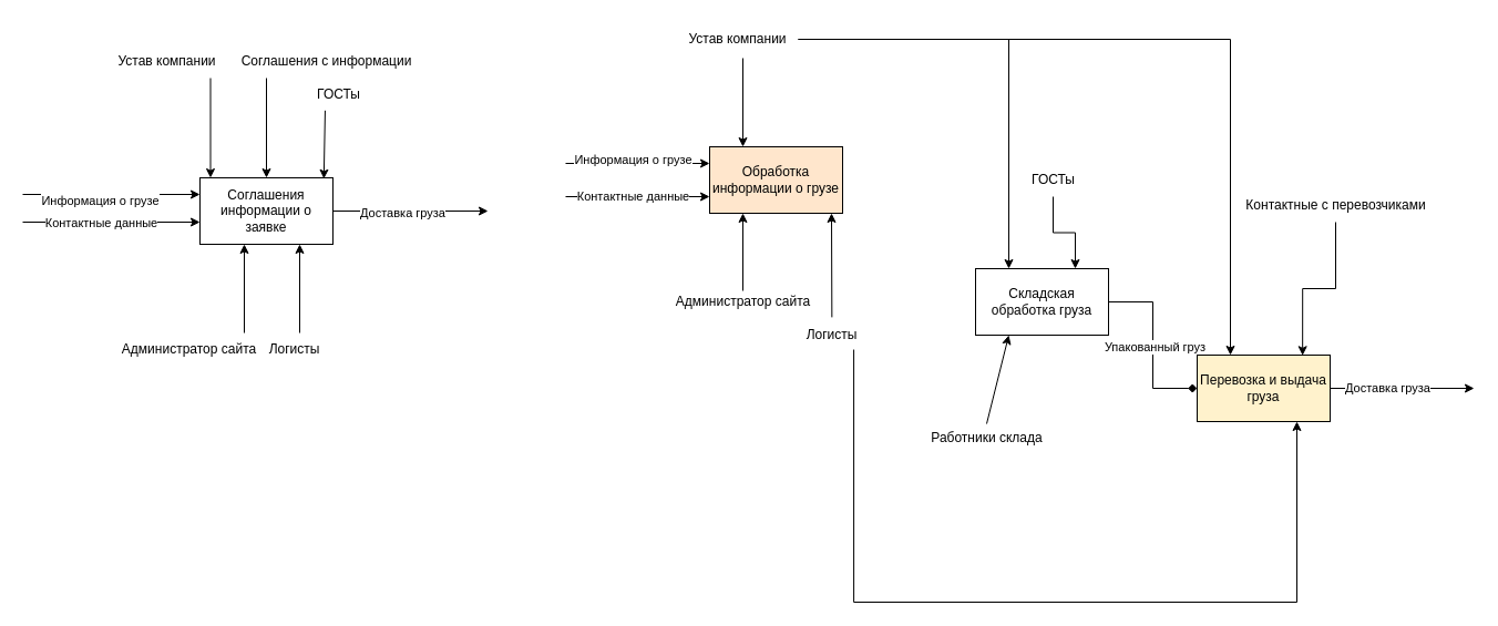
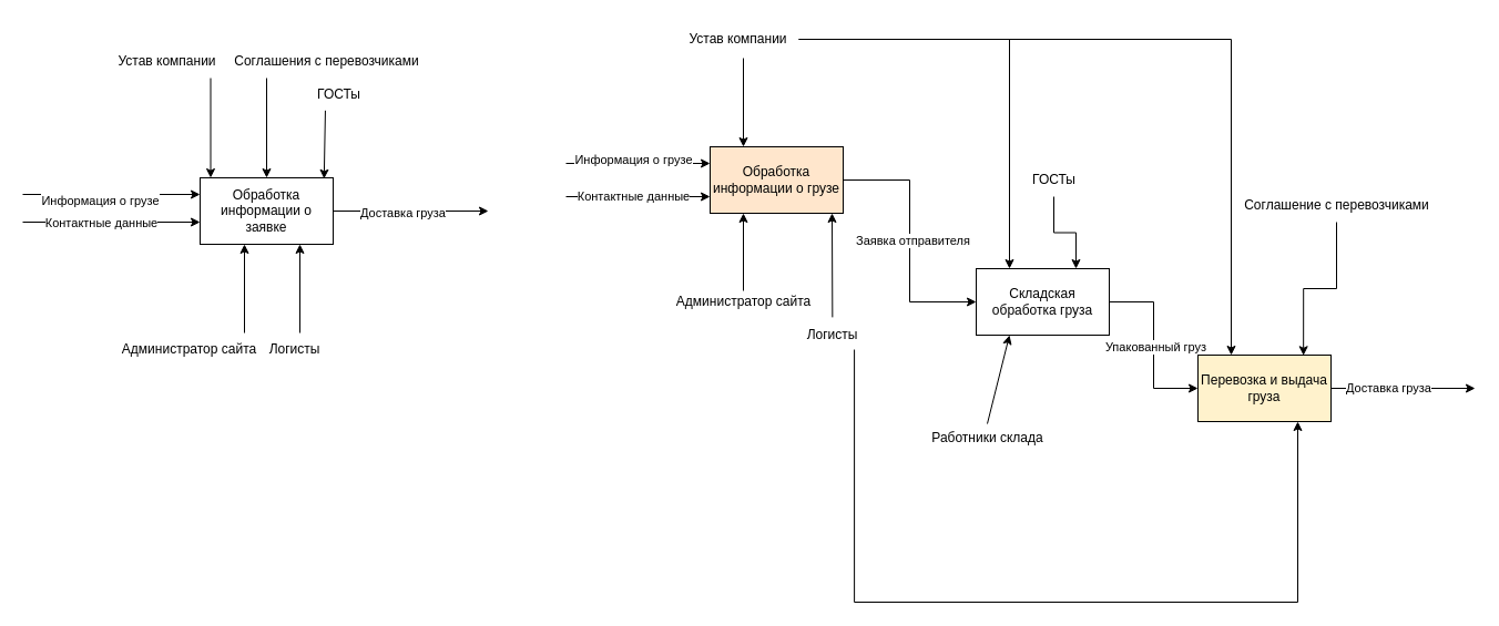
  <mxCell id="0" />
  <mxCell id="1" parent="0" />
- <mxCell id="2" value="Соглашения информации о заявке" style="rounded=0;whiteSpace=wrap;html=1;" vertex="1" parent="1"><mxGeometry x="180" y="160" width="120" height="60" as="geometry" /></mxCell>
+ <mxCell id="2" value="Обработка информации о заявке" style="rounded=0;whiteSpace=wrap;html=1;" vertex="1" parent="1"><mxGeometry x="180" y="160" width="120" height="60" as="geometry" /></mxCell>
  <mxCell id="3" value="" style="endArrow=classic;html=1;rounded=0;exitX=1;exitY=0.5;exitDx=0;exitDy=0;" edge="1" parent="1" source="2"><mxGeometry width="50" height="50" relative="1" as="geometry"><mxPoint x="350" y="210" as="sourcePoint" /><mxPoint x="440" y="190" as="targetPoint" /></mxGeometry></mxCell>
  <mxCell id="4" value="Доставка груза" style="edgeLabel;html=1;align=center;verticalAlign=middle;resizable=0;points=[];" vertex="1" connectable="0" parent="3"><mxGeometry x="-0.12" y="-1" relative="1" as="geometry"><mxPoint as="offset" /></mxGeometry></mxCell>
  <mxCell id="5" value="" style="endArrow=classic;html=1;rounded=0;" edge="1" parent="1"><mxGeometry width="50" height="50" relative="1" as="geometry"><mxPoint x="270" y="300" as="sourcePoint" /><mxPoint x="270" y="220" as="targetPoint" /></mxGeometry></mxCell>
  <mxCell id="6" value="" style="endArrow=classic;html=1;rounded=0;" edge="1" parent="1"><mxGeometry width="50" height="50" relative="1" as="geometry"><mxPoint x="220" y="300" as="sourcePoint" /><mxPoint x="220" y="220" as="targetPoint" /></mxGeometry></mxCell>
  <mxCell id="7" value="" style="endArrow=classic;html=1;rounded=0;entryX=0;entryY=0.25;entryDx=0;entryDy=0;" edge="1" parent="1" target="2"><mxGeometry width="50" height="50" relative="1" as="geometry"><mxPoint x="20" y="175" as="sourcePoint" /><mxPoint x="150" y="160" as="targetPoint" /></mxGeometry></mxCell>
  <mxCell id="8" value="Информация о грузе" style="edgeLabel;html=1;align=center;verticalAlign=middle;resizable=0;points=[];" vertex="1" connectable="0" parent="7"><mxGeometry x="-0.137" y="-2" relative="1" as="geometry"><mxPoint y="3" as="offset" /></mxGeometry></mxCell>
  <mxCell id="9" value="" style="endArrow=classic;html=1;rounded=0;entryX=0;entryY=0.25;entryDx=0;entryDy=0;" edge="1" parent="1"><mxGeometry width="50" height="50" relative="1" as="geometry"><mxPoint x="20" y="200" as="sourcePoint" /><mxPoint x="180" y="200" as="targetPoint" /></mxGeometry></mxCell>
  <mxCell id="10" value="Контактные данные" style="edgeLabel;html=1;align=center;verticalAlign=middle;resizable=0;points=[];" vertex="1" connectable="0" parent="9"><mxGeometry x="-0.013" relative="1" as="geometry"><mxPoint x="-9" as="offset" /></mxGeometry></mxCell>
  <mxCell id="11" value="" style="endArrow=classic;html=1;rounded=0;entryX=0.5;entryY=0;entryDx=0;entryDy=0;" edge="1" parent="1"><mxGeometry width="50" height="50" relative="1" as="geometry"><mxPoint x="189.5" y="70" as="sourcePoint" /><mxPoint x="189.5" y="160" as="targetPoint" /></mxGeometry></mxCell>
  <mxCell id="12" value="Администратор сайта" style="text;html=1;align=center;verticalAlign=middle;resizable=0;points=[];autosize=1;strokeColor=none;fillColor=none;" vertex="1" parent="1"><mxGeometry x="100" y="300" width="140" height="30" as="geometry" /></mxCell>
  <mxCell id="13" value="Логисты" style="text;html=1;align=center;verticalAlign=middle;resizable=0;points=[];autosize=1;strokeColor=none;fillColor=none;" vertex="1" parent="1"><mxGeometry x="230" y="300" width="70" height="30" as="geometry" /></mxCell>
  <mxCell id="14" value="Устав компании" style="text;html=1;align=center;verticalAlign=middle;resizable=0;points=[];autosize=1;strokeColor=none;fillColor=none;" vertex="1" parent="1"><mxGeometry x="95" y="40" width="110" height="30" as="geometry" /></mxCell>
  <mxCell id="15" value="" style="endArrow=classic;html=1;rounded=0;entryX=0.75;entryY=0;entryDx=0;entryDy=0;" edge="1" parent="1"><mxGeometry width="50" height="50" relative="1" as="geometry"><mxPoint x="240" y="70" as="sourcePoint" /><mxPoint x="240" y="160" as="targetPoint" /></mxGeometry></mxCell>
- <mxCell id="16" value="Соглашения с информации" style="text;html=1;align=center;verticalAlign=middle;resizable=0;points=[];autosize=1;strokeColor=none;fillColor=none;" vertex="1" parent="1"><mxGeometry x="199" y="40" width="190" height="30" as="geometry" /></mxCell>
+ <mxCell id="16" value="Соглашения с перевозчиками" style="text;html=1;align=center;verticalAlign=middle;resizable=0;points=[];autosize=1;strokeColor=none;fillColor=none;" vertex="1" parent="1"><mxGeometry x="199" y="40" width="190" height="30" as="geometry" /></mxCell>
+ <mxCell id="17" style="edgeStyle=orthogonalEdgeStyle;rounded=0;orthogonalLoop=1;jettySize=auto;html=1;entryX=0;entryY=0.5;entryDx=0;entryDy=0;" edge="1" parent="1" source="19" target="30"><mxGeometry relative="1" as="geometry" /></mxCell>
+ <mxCell id="18" value="Заявка отправителя" style="edgeLabel;html=1;align=center;verticalAlign=middle;resizable=0;points=[];" vertex="1" connectable="0" parent="17"><mxGeometry x="-0.009" y="2" relative="1" as="geometry"><mxPoint as="offset" /></mxGeometry></mxCell>
  <mxCell id="19" value="Обработка информации о грузе" style="rounded=0;whiteSpace=wrap;html=1;fillColor=#ffe6cc;" vertex="1" parent="1"><mxGeometry x="640" y="132" width="120" height="60" as="geometry" /></mxCell>
  <mxCell id="20" value="" style="endArrow=classic;html=1;rounded=0;entryX=0;entryY=0.25;entryDx=0;entryDy=0;" edge="1" parent="1" target="19"><mxGeometry width="50" height="50" relative="1" as="geometry"><mxPoint x="510" y="147" as="sourcePoint" /><mxPoint x="570" y="102" as="targetPoint" /></mxGeometry></mxCell>
  <mxCell id="21" value="Информация о грузе" style="edgeLabel;html=1;align=center;verticalAlign=middle;resizable=0;points=[];" vertex="1" connectable="0" parent="20"><mxGeometry x="-0.4" y="4" relative="1" as="geometry"><mxPoint x="21" as="offset" /></mxGeometry></mxCell>
  <mxCell id="22" value="" style="endArrow=classic;html=1;rounded=0;entryX=0;entryY=0.75;entryDx=0;entryDy=0;" edge="1" parent="1" target="19"><mxGeometry width="50" height="50" relative="1" as="geometry"><mxPoint x="510" y="177" as="sourcePoint" /><mxPoint x="570" y="162" as="targetPoint" /></mxGeometry></mxCell>
  <mxCell id="23" value="Контактные данные" style="edgeLabel;html=1;align=center;verticalAlign=middle;resizable=0;points=[];" vertex="1" connectable="0" parent="22"><mxGeometry x="-0.369" y="1" relative="1" as="geometry"><mxPoint x="19" as="offset" /></mxGeometry></mxCell>
  <mxCell id="24" value="" style="endArrow=classic;html=1;rounded=0;entryX=0.25;entryY=0;entryDx=0;entryDy=0;" edge="1" parent="1" target="19"><mxGeometry width="50" height="50" relative="1" as="geometry"><mxPoint x="670" y="52" as="sourcePoint" /><mxPoint x="720" y="2" as="targetPoint" /></mxGeometry></mxCell>
  <mxCell id="25" style="edgeStyle=orthogonalEdgeStyle;rounded=0;orthogonalLoop=1;jettySize=auto;html=1;entryX=0.25;entryY=0;entryDx=0;entryDy=0;" edge="1" parent="1" source="27" target="35"><mxGeometry relative="1" as="geometry" /></mxCell>
  <mxCell id="26" style="edgeStyle=orthogonalEdgeStyle;rounded=0;orthogonalLoop=1;jettySize=auto;html=1;entryX=0.25;entryY=0;entryDx=0;entryDy=0;" edge="1" parent="1" source="27" target="30"><mxGeometry relative="1" as="geometry" /></mxCell>
  <mxCell id="27" value="Устав компании" style="text;html=1;align=center;verticalAlign=middle;resizable=0;points=[];autosize=1;strokeColor=none;fillColor=none;" vertex="1" parent="1"><mxGeometry x="610" y="20" width="110" height="30" as="geometry" /></mxCell>
- <mxCell id="28" style="edgeStyle=orthogonalEdgeStyle;rounded=0;orthogonalLoop=1;jettySize=auto;html=1;entryX=0;entryY=0.5;entryDx=0;entryDy=0;endArrow=diamond;" edge="1" parent="1" source="30" target="35"><mxGeometry relative="1" as="geometry" /></mxCell>
+ <mxCell id="28" style="edgeStyle=orthogonalEdgeStyle;rounded=0;orthogonalLoop=1;jettySize=auto;html=1;entryX=0;entryY=0.5;entryDx=0;entryDy=0;" edge="1" parent="1" source="30" target="35"><mxGeometry relative="1" as="geometry" /></mxCell>
  <mxCell id="29" value="Упакованный груз" style="edgeLabel;html=1;align=center;verticalAlign=middle;resizable=0;points=[];" vertex="1" connectable="0" parent="28"><mxGeometry x="0.011" y="1" relative="1" as="geometry"><mxPoint as="offset" /></mxGeometry></mxCell>
  <mxCell id="30" value="Складская обработка груза" style="rounded=0;whiteSpace=wrap;html=1;" vertex="1" parent="1"><mxGeometry x="880" y="242" width="120" height="60" as="geometry" /></mxCell>
  <mxCell id="31" value="" style="endArrow=classic;html=1;rounded=0;entryX=0.25;entryY=1;entryDx=0;entryDy=0;" edge="1" parent="1" target="19"><mxGeometry width="50" height="50" relative="1" as="geometry"><mxPoint x="670" y="262" as="sourcePoint" /><mxPoint x="710" y="212" as="targetPoint" /></mxGeometry></mxCell>
  <mxCell id="32" value="Администратор сайта" style="text;html=1;align=center;verticalAlign=middle;resizable=0;points=[];autosize=1;strokeColor=none;fillColor=none;" vertex="1" parent="1"><mxGeometry x="600" y="257" width="140" height="30" as="geometry" /></mxCell>
  <mxCell id="33" value="" style="endArrow=classic;html=1;rounded=0;entryX=0.25;entryY=1;entryDx=0;entryDy=0;" edge="1" parent="1" target="30"><mxGeometry width="50" height="50" relative="1" as="geometry"><mxPoint x="890" y="382" as="sourcePoint" /><mxPoint x="910" y="362" as="targetPoint" /></mxGeometry></mxCell>
  <mxCell id="34" value="Работники склада" style="text;html=1;align=center;verticalAlign=middle;resizable=0;points=[];autosize=1;strokeColor=none;fillColor=none;" vertex="1" parent="1"><mxGeometry x="830" y="380" width="120" height="30" as="geometry" /></mxCell>
  <mxCell id="35" value="Перевозка и выдача груза" style="rounded=0;whiteSpace=wrap;html=1;fillColor=#fff2cc;" vertex="1" parent="1"><mxGeometry x="1080" y="320" width="120" height="60" as="geometry" /></mxCell>
- <mxCell id="36" value="Контактные с перевозчиками" style="text;html=1;align=center;verticalAlign=middle;resizable=0;points=[];autosize=1;strokeColor=none;fillColor=none;" vertex="1" parent="1"><mxGeometry x="1110" y="170" width="190" height="30" as="geometry" /></mxCell>
+ <mxCell id="36" value="Соглашение с перевозчиками" style="text;html=1;align=center;verticalAlign=middle;resizable=0;points=[];autosize=1;strokeColor=none;fillColor=none;" vertex="1" parent="1"><mxGeometry x="1110" y="170" width="190" height="30" as="geometry" /></mxCell>
  <mxCell id="37" style="edgeStyle=orthogonalEdgeStyle;rounded=0;orthogonalLoop=1;jettySize=auto;html=1;entryX=0.793;entryY=0.005;entryDx=0;entryDy=0;entryPerimeter=0;" edge="1" parent="1" source="36" target="35"><mxGeometry relative="1" as="geometry"><Array as="points"><mxPoint x="1205" y="260" /><mxPoint x="1175" y="260" /></Array></mxGeometry></mxCell>
  <mxCell id="38" value="" style="endArrow=classic;html=1;rounded=0;exitX=1;exitY=0.5;exitDx=0;exitDy=0;" edge="1" parent="1" source="35"><mxGeometry width="50" height="50" relative="1" as="geometry"><mxPoint x="1300" y="372" as="sourcePoint" /><mxPoint x="1330" y="350" as="targetPoint" /></mxGeometry></mxCell>
  <mxCell id="39" value="Доставка груза" style="edgeLabel;html=1;align=center;verticalAlign=middle;resizable=0;points=[];" vertex="1" connectable="0" parent="38"><mxGeometry x="-0.214" y="1" relative="1" as="geometry"><mxPoint as="offset" /></mxGeometry></mxCell>
  <mxCell id="40" style="edgeStyle=orthogonalEdgeStyle;rounded=0;orthogonalLoop=1;jettySize=auto;html=1;entryX=0.75;entryY=0;entryDx=0;entryDy=0;" edge="1" parent="1" source="41" target="30"><mxGeometry relative="1" as="geometry" /></mxCell>
  <mxCell id="41" value="ГОСТы" style="text;html=1;align=center;verticalAlign=middle;resizable=0;points=[];autosize=1;strokeColor=none;fillColor=none;" vertex="1" parent="1"><mxGeometry x="920" y="147" width="60" height="30" as="geometry" /></mxCell>
  <mxCell id="42" value="" style="endArrow=classic;html=1;rounded=0;entryX=0.75;entryY=1;entryDx=0;entryDy=0;exitX=0.505;exitY=-0.037;exitDx=0;exitDy=0;exitPerimeter=0;" edge="1" parent="1" source="44"><mxGeometry width="50" height="50" relative="1" as="geometry"><mxPoint x="750" y="272" as="sourcePoint" /><mxPoint x="750" y="192" as="targetPoint" /></mxGeometry></mxCell>
  <mxCell id="43" style="edgeStyle=orthogonalEdgeStyle;rounded=0;orthogonalLoop=1;jettySize=auto;html=1;entryX=0.75;entryY=1;entryDx=0;entryDy=0;exitX=0.787;exitY=0.934;exitDx=0;exitDy=0;exitPerimeter=0;" edge="1" parent="1" source="44" target="35"><mxGeometry relative="1" as="geometry"><mxPoint x="720" y="542" as="sourcePoint" /><mxPoint x="1105" y="620" as="targetPoint" /><Array as="points"><mxPoint x="770" y="543" /><mxPoint x="1170" y="543" /></Array></mxGeometry></mxCell>
  <mxCell id="44" value="Логисты" style="text;html=1;align=center;verticalAlign=middle;resizable=0;points=[];autosize=1;strokeColor=none;fillColor=none;" vertex="1" parent="1"><mxGeometry x="715" y="287" width="70" height="30" as="geometry" /></mxCell>
  <mxCell id="45" value="ГОСТы" style="text;html=1;align=center;verticalAlign=middle;resizable=0;points=[];autosize=1;strokeColor=none;fillColor=none;" vertex="1" parent="1"><mxGeometry x="275" y="70" width="60" height="30" as="geometry" /></mxCell>
  <mxCell id="46" value="" style="edgeStyle=none;orthogonalLoop=1;jettySize=auto;html=1;rounded=0;entryX=0.932;entryY=0.013;entryDx=0;entryDy=0;entryPerimeter=0;exitX=0.299;exitY=0.977;exitDx=0;exitDy=0;exitPerimeter=0;" edge="1" parent="1" source="45" target="2"><mxGeometry width="100" relative="1" as="geometry"><mxPoint x="260" y="120" as="sourcePoint" /><mxPoint x="360" y="120" as="targetPoint" /><Array as="points" /></mxGeometry></mxCell>
